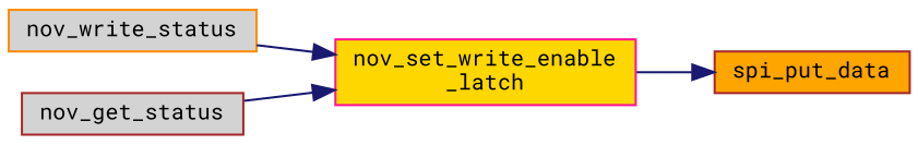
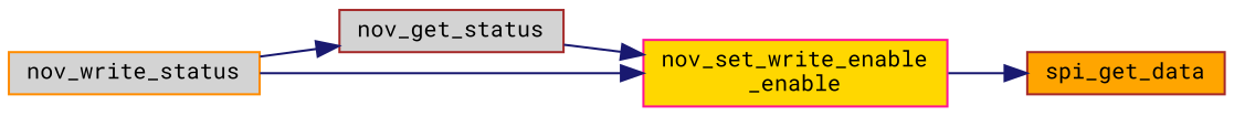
  digraph {
    fontname="Roboto Mono"
    rankdir=LR
    node [color=brown fillcolor=lightgrey fontname="Roboto Mono" fontsize=10 shape=record style=filled]
    edge [color=midnightblue fontname="Roboto Mono" fontsize=10 labelfontname=Helvetica labelfontsize=10 style=solid]
    n1 [color=darkorange fontcolor=black height=0.2 label=nov_write_status width=0.4]
    n2 [height=0.2 label=nov_get_status width=0.4]
-   n3 [color=deeppink fillcolor=gold height=0.2 label="nov_set_write_enable\l_latch" width=0.4]
-   n4 [fillcolor=orange height=0.2 label=spi_put_data width=0.4]
+   n3 [color=deeppink fillcolor=gold height=0.2 label="nov_set_write_enable\l_enable" width=0.4]
+   n4 [fillcolor=orange height=0.2 label=spi_get_data width=0.4]
+   n1 -> n2
    n1 -> n3
    n2 -> n3
    n3 -> n4
  }
